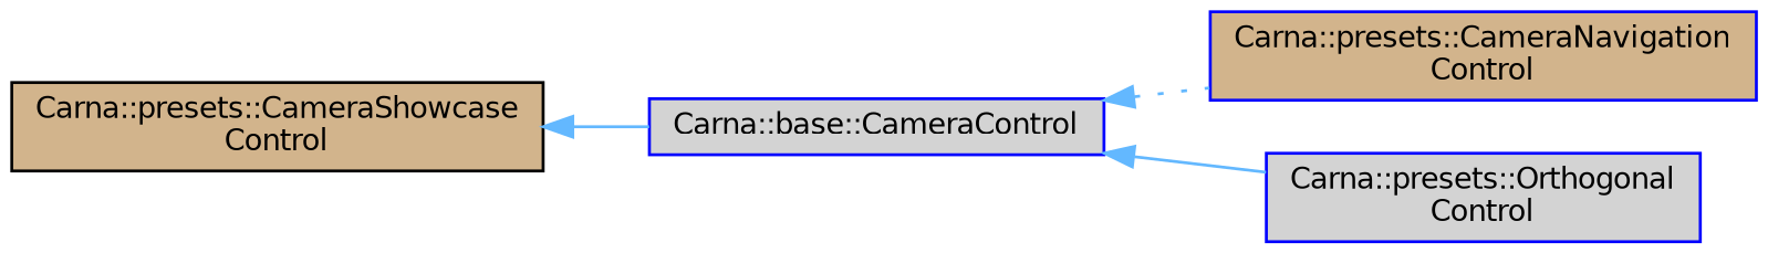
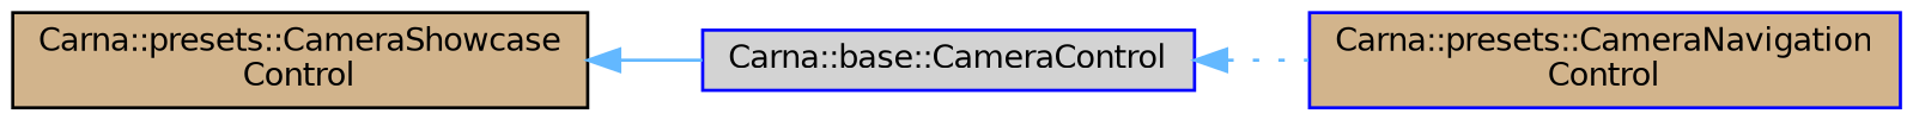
  digraph {
    rankdir=LR
    node [color=blue fillcolor=lightgrey fontname=Helvetica fontsize=10 shape=box style=filled]
    edge [color=steelblue1 dir=back fontname=Helvetica fontsize=10 labelfontname=Helvetica labelfontsize=10 style=solid]
    n1 [fontcolor=black height=0.2 label="Carna::base::CameraControl" width=0.4]
    n2 [fillcolor=tan height=0.2 label="Carna::presets::CameraNavigation\lControl" width=0.4]
-   n3 [height=0.2 label="Carna::presets::Orthogonal\lControl" width=0.4]
    n4 [color=black fillcolor=tan height=0.2 label="Carna::presets::CameraShowcase\lControl" width=0.4]
    n1 -> n2 [style=dotted]
-   n1 -> n3
    n4 -> n1
  }
